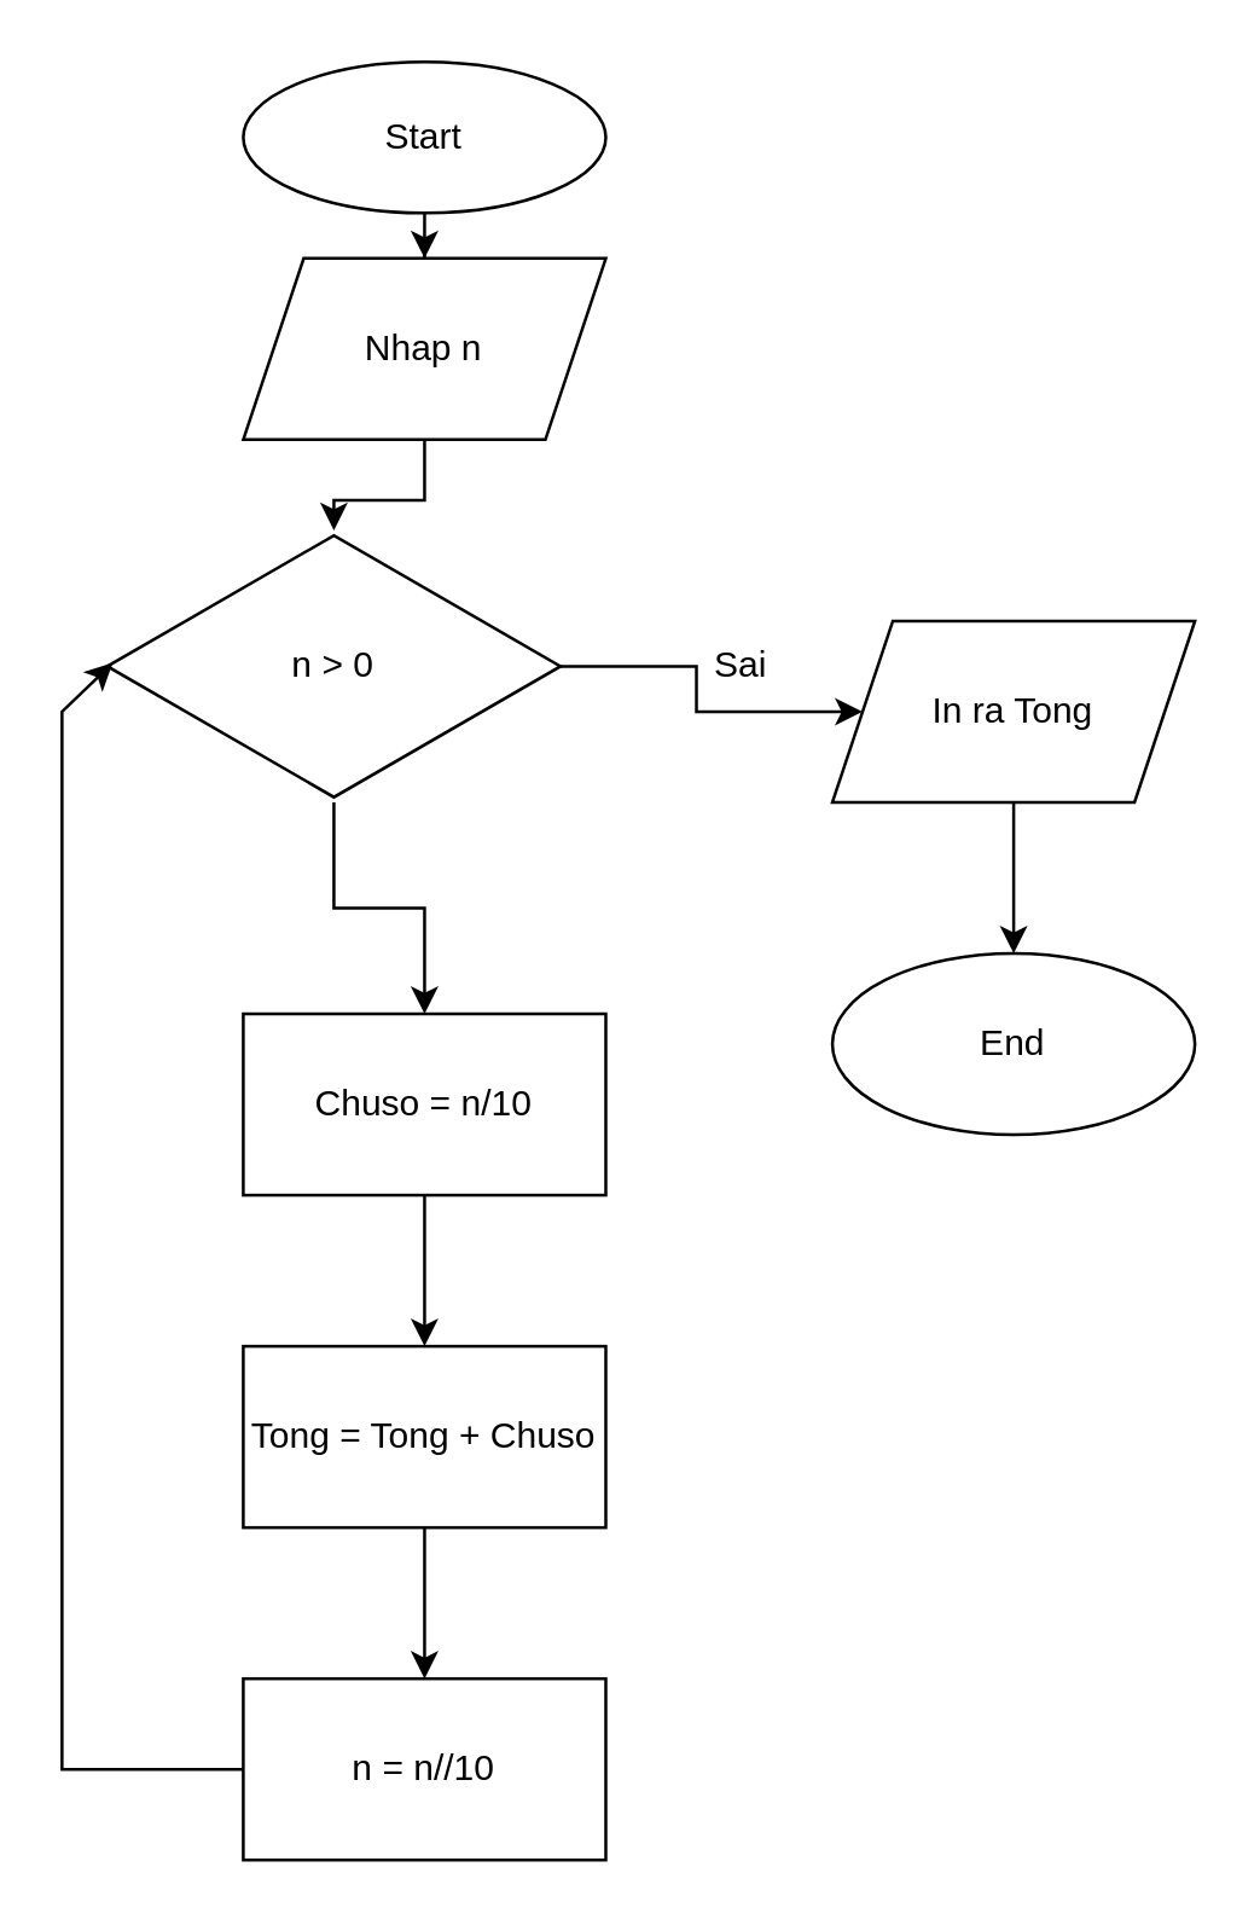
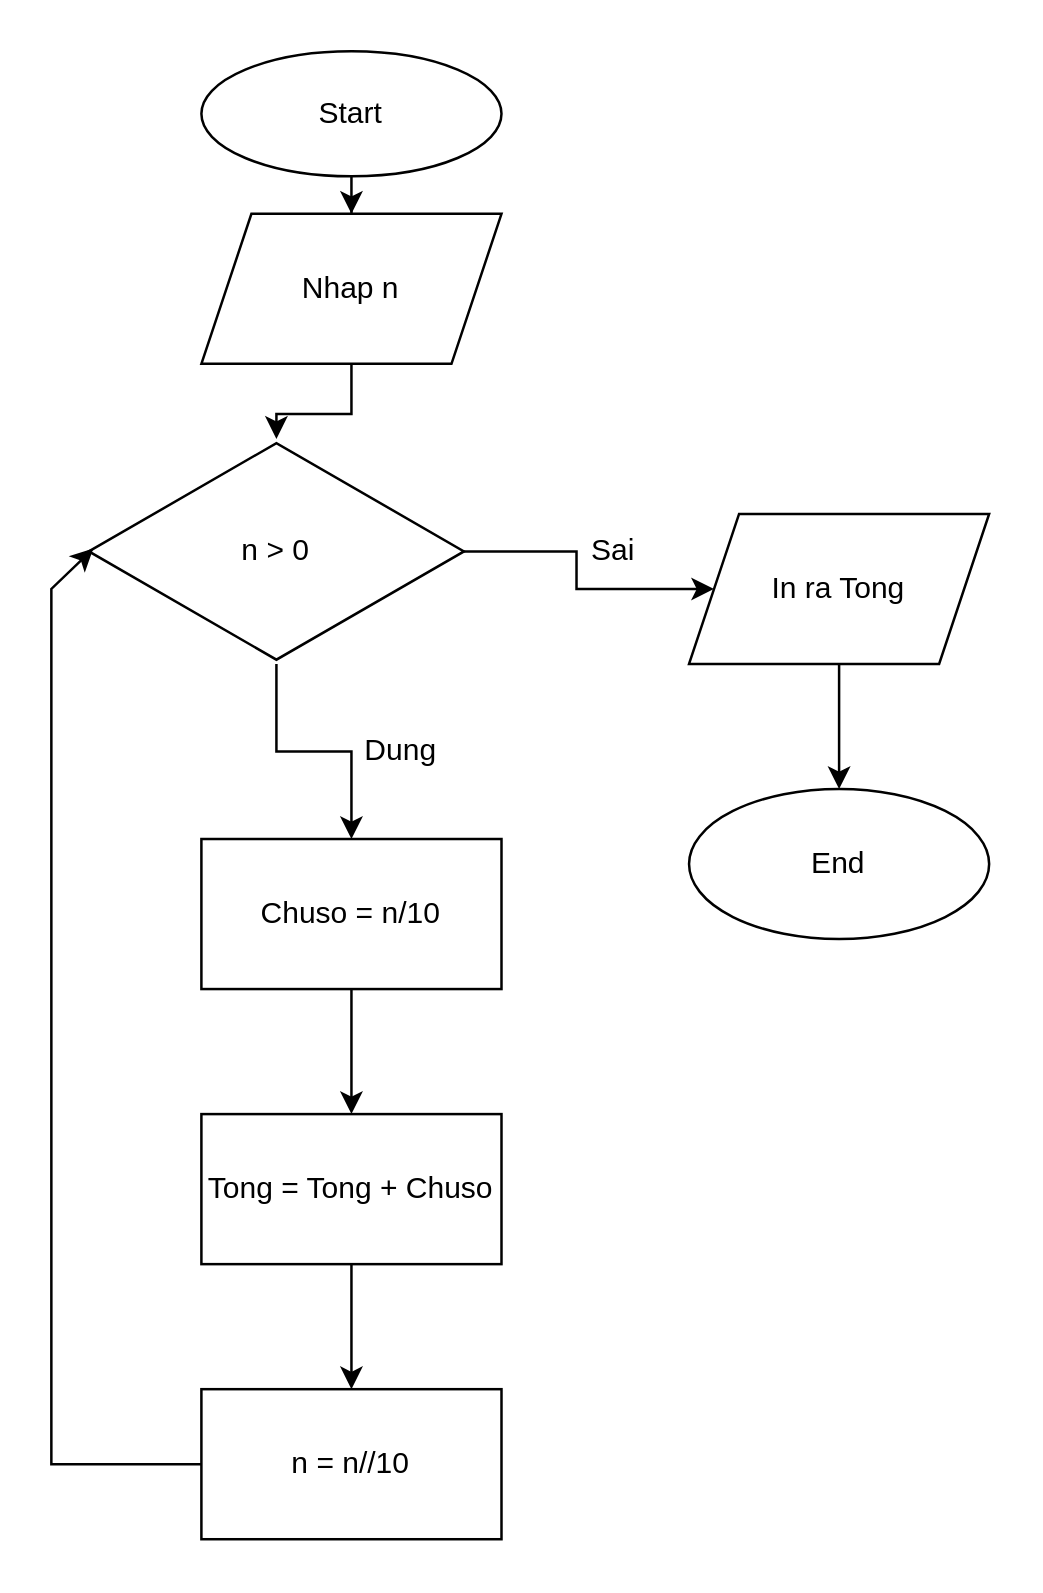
  <mxCell id="0" />
  <mxCell id="1" parent="0" />
  <mxCell id="2" value="" style="edgeStyle=orthogonalEdgeStyle;rounded=0;orthogonalLoop=1;jettySize=auto;html=1;" edge="1" parent="1" source="3" target="5"><mxGeometry relative="1" as="geometry" /></mxCell>
  <mxCell id="3" value="Start" style="ellipse;whiteSpace=wrap;html=1;" vertex="1" parent="1"><mxGeometry x="80" y="20" width="120" height="50" as="geometry" /></mxCell>
  <mxCell id="4" value="" style="edgeStyle=orthogonalEdgeStyle;rounded=0;orthogonalLoop=1;jettySize=auto;html=1;" edge="1" parent="1" source="5" target="8"><mxGeometry relative="1" as="geometry" /></mxCell>
  <mxCell id="5" value="Nhap n" style="shape=parallelogram;perimeter=parallelogramPerimeter;whiteSpace=wrap;html=1;fixedSize=1;" vertex="1" parent="1"><mxGeometry x="80" y="85" width="120" height="60" as="geometry" /></mxCell>
  <mxCell id="6" style="edgeStyle=orthogonalEdgeStyle;rounded=0;orthogonalLoop=1;jettySize=auto;html=1;entryX=0;entryY=0.5;entryDx=0;entryDy=0;" edge="1" parent="1" source="8" target="12"><mxGeometry relative="1" as="geometry" /></mxCell>
  <mxCell id="7" value="" style="edgeStyle=orthogonalEdgeStyle;rounded=0;orthogonalLoop=1;jettySize=auto;html=1;" edge="1" parent="1" source="8" target="10"><mxGeometry relative="1" as="geometry" /></mxCell>
  <mxCell id="8" value="n &amp;gt; 0" style="html=1;whiteSpace=wrap;aspect=fixed;shape=isoRectangle;" vertex="1" parent="1"><mxGeometry x="35" y="175" width="150" height="90" as="geometry" /></mxCell>
  <mxCell id="9" value="" style="edgeStyle=orthogonalEdgeStyle;rounded=0;orthogonalLoop=1;jettySize=auto;html=1;" edge="1" parent="1" source="10" target="16"><mxGeometry relative="1" as="geometry" /></mxCell>
  <mxCell id="10" value="Chuso = n/10" style="rounded=0;whiteSpace=wrap;html=1;" vertex="1" parent="1"><mxGeometry x="80" y="335" width="120" height="60" as="geometry" /></mxCell>
  <mxCell id="11" value="" style="edgeStyle=orthogonalEdgeStyle;rounded=0;orthogonalLoop=1;jettySize=auto;html=1;" edge="1" parent="1" source="12" target="19"><mxGeometry relative="1" as="geometry" /></mxCell>
  <mxCell id="12" value="In ra Tong" style="shape=parallelogram;perimeter=parallelogramPerimeter;whiteSpace=wrap;html=1;fixedSize=1;" vertex="1" parent="1"><mxGeometry x="275" y="205" width="120" height="60" as="geometry" /></mxCell>
  <mxCell id="13" value="Sai" style="text;html=1;align=center;verticalAlign=middle;whiteSpace=wrap;rounded=0;" vertex="1" parent="1"><mxGeometry x="215" y="205" width="60" height="30" as="geometry" /></mxCell>
+ <mxCell id="14" value="Dung" style="text;html=1;align=center;verticalAlign=middle;whiteSpace=wrap;rounded=0;" vertex="1" parent="1"><mxGeometry x="130" y="285" width="60" height="30" as="geometry" /></mxCell>
  <mxCell id="15" value="" style="edgeStyle=orthogonalEdgeStyle;rounded=0;orthogonalLoop=1;jettySize=auto;html=1;" edge="1" parent="1" source="16" target="17"><mxGeometry relative="1" as="geometry" /></mxCell>
  <mxCell id="16" value="Tong = Tong + Chuso" style="rounded=0;whiteSpace=wrap;html=1;" vertex="1" parent="1"><mxGeometry x="80" y="445" width="120" height="60" as="geometry" /></mxCell>
  <mxCell id="17" value="n = n//10" style="rounded=0;whiteSpace=wrap;html=1;" vertex="1" parent="1"><mxGeometry x="80" y="555" width="120" height="60" as="geometry" /></mxCell>
  <mxCell id="18" value="" style="endArrow=classic;html=1;rounded=0;exitX=0;exitY=0.5;exitDx=0;exitDy=0;entryX=0.012;entryY=0.487;entryDx=0;entryDy=0;entryPerimeter=0;" edge="1" parent="1" source="17" target="8"><mxGeometry width="50" height="50" relative="1" as="geometry"><mxPoint x="-20" y="555" as="sourcePoint" /><mxPoint x="60" y="225" as="targetPoint" /><Array as="points"><mxPoint x="20" y="585" /><mxPoint x="20" y="235" /></Array></mxGeometry></mxCell>
  <mxCell id="19" value="End" style="ellipse;whiteSpace=wrap;html=1;" vertex="1" parent="1"><mxGeometry x="275" y="315" width="120" height="60" as="geometry" /></mxCell>
